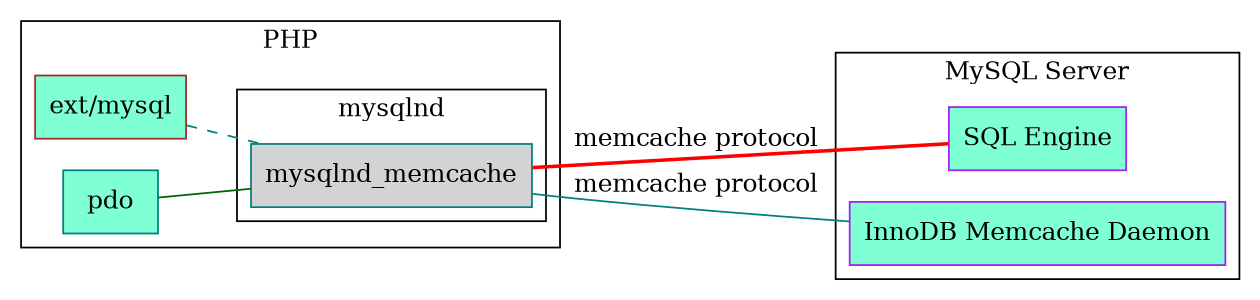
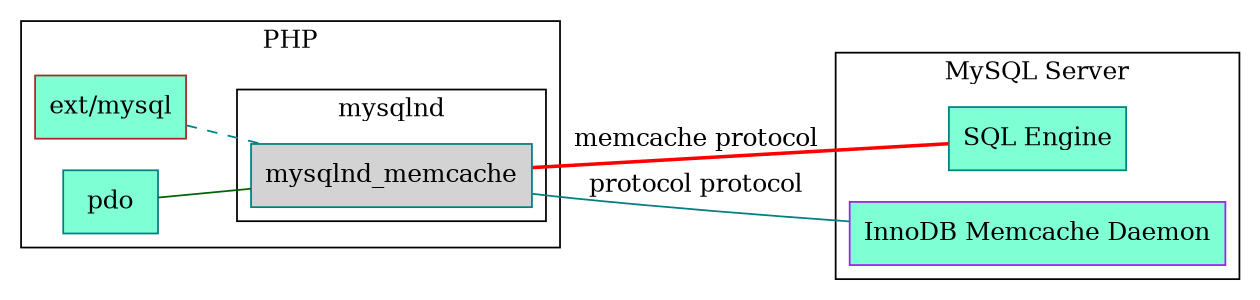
  graph {
    rankdir=LR
    node [color=teal fillcolor=aquamarine shape=box style=filled]
    edge [color=teal style=solid]
    mysqlnd_memcache [fillcolor=lightgrey]
    n2 [color=brown label="ext/mysql"]
    pdo
-   n4 [color=purple label="SQL Engine"]
+   n4 [label="SQL Engine"]
    n5 [color=purple label="InnoDB Memcache Daemon"]
    subgraph cluster_1 {
      label=PHP
      n2
      pdo
      subgraph cluster_2 {
        label=mysqlnd
        mysqlnd_memcache
      }
    }
    subgraph cluster_3 {
      color=black
      label="MySQL Server"
      n4
      n5
    }
    mysqlnd_memcache -- n4 [color=red label="memcache protocol" style=bold]
-   mysqlnd_memcache -- n5 [label="memcache protocol"]
+   mysqlnd_memcache -- n5 [label="protocol protocol"]
    n2 -- mysqlnd_memcache [style=dashed]
    pdo -- mysqlnd_memcache [color=darkgreen]
  }
